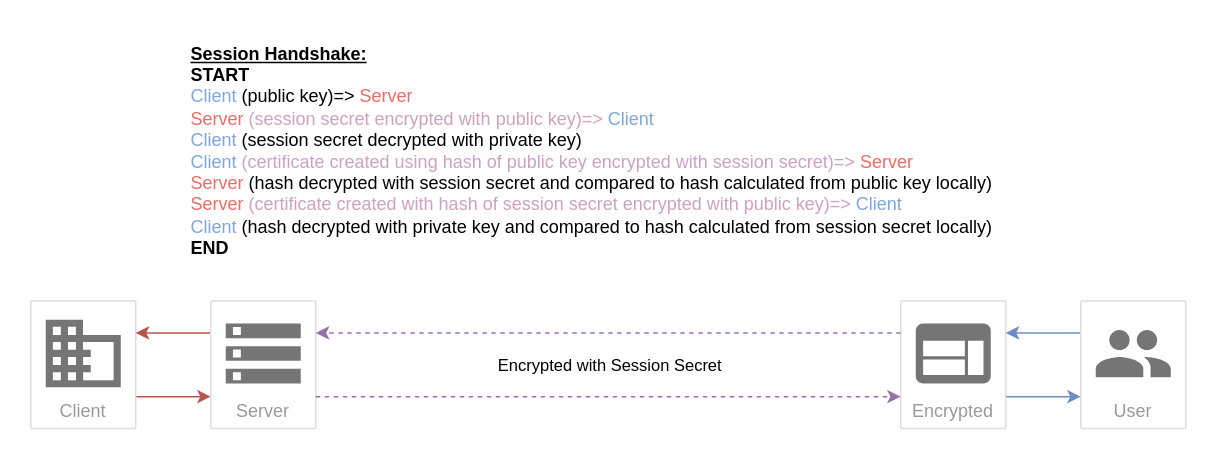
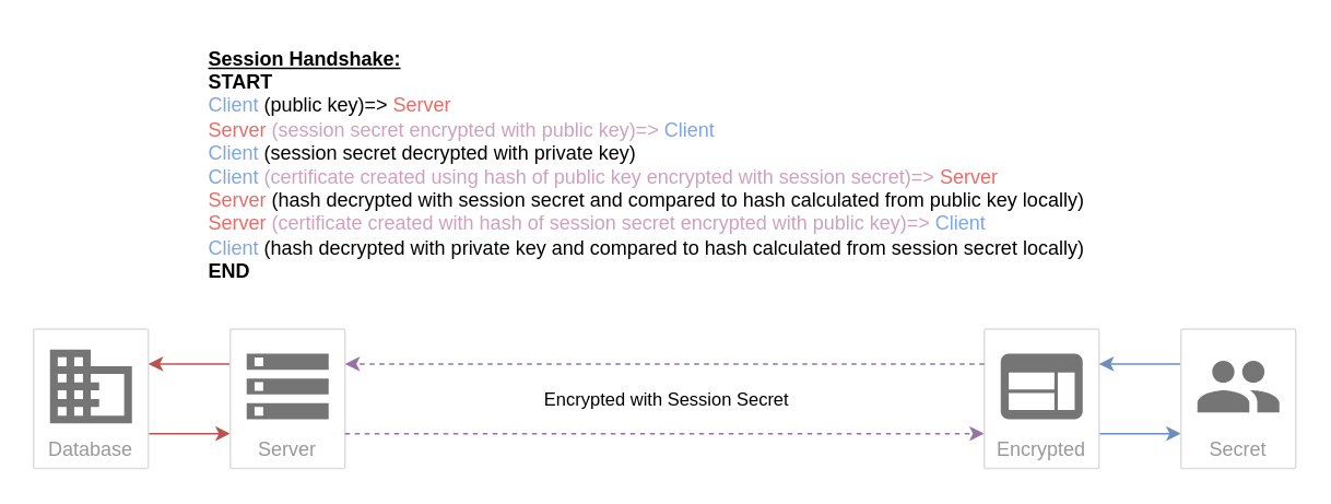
  <mxCell id="0" />
  <mxCell id="1" parent="0" />
  <mxCell id="2" value="" style="group" vertex="1" connectable="0" parent="1"><mxGeometry x="20" y="200" width="190" height="85" as="geometry" /></mxCell>
  <mxCell id="3" style="edgeStyle=orthogonalEdgeStyle;rounded=0;orthogonalLoop=1;jettySize=auto;html=1;exitX=1;exitY=0.75;exitDx=0;exitDy=0;entryX=0;entryY=0.75;entryDx=0;entryDy=0;fillColor=#f8cecc;strokeColor=#b85450;" edge="1" parent="2" source="4" target="7"><mxGeometry relative="1" as="geometry" /></mxCell>
- <mxCell id="4" value="Client" style="strokeColor=#dddddd;shadow=0;strokeWidth=1;rounded=1;absoluteArcSize=1;arcSize=2;labelPosition=center;verticalLabelPosition=middle;align=center;verticalAlign=bottom;spacingLeft=0;fontColor=#999999;fontSize=12;whiteSpace=wrap;spacingBottom=2;html=1;" vertex="1" parent="2"><mxGeometry width="70" height="85" as="geometry" /></mxCell>
+ <mxCell id="4" value="Database" style="strokeColor=#dddddd;shadow=0;strokeWidth=1;rounded=1;absoluteArcSize=1;arcSize=2;labelPosition=center;verticalLabelPosition=middle;align=center;verticalAlign=bottom;spacingLeft=0;fontColor=#999999;fontSize=12;whiteSpace=wrap;spacingBottom=2;html=1;" vertex="1" parent="2"><mxGeometry width="70" height="85" as="geometry" /></mxCell>
  <mxCell id="5" value="" style="sketch=0;dashed=0;connectable=0;html=1;fillColor=#757575;strokeColor=none;shape=mxgraph.gcp2.database;part=1;" vertex="1" parent="4"><mxGeometry x="0.5" width="50" height="45" relative="1" as="geometry"><mxPoint x="-25" y="12.5" as="offset" /></mxGeometry></mxCell>
  <mxCell id="6" style="edgeStyle=orthogonalEdgeStyle;rounded=0;orthogonalLoop=1;jettySize=auto;html=1;exitX=0;exitY=0.25;exitDx=0;exitDy=0;entryX=1;entryY=0.25;entryDx=0;entryDy=0;fillColor=#f8cecc;strokeColor=#b85450;" edge="1" parent="2" source="7" target="4"><mxGeometry relative="1" as="geometry" /></mxCell>
  <mxCell id="7" value="Server" style="strokeColor=#dddddd;shadow=0;strokeWidth=1;rounded=1;absoluteArcSize=1;arcSize=2;labelPosition=center;verticalLabelPosition=middle;align=center;verticalAlign=bottom;spacingLeft=0;fontColor=#999999;fontSize=12;whiteSpace=wrap;spacingBottom=2;html=1;" vertex="1" parent="2"><mxGeometry x="120" width="70" height="85" as="geometry" /></mxCell>
  <mxCell id="8" value="" style="sketch=0;dashed=0;connectable=0;html=1;fillColor=#757575;strokeColor=none;shape=mxgraph.gcp2.storage;part=1;" vertex="1" parent="7"><mxGeometry x="0.5" width="50" height="40" relative="1" as="geometry"><mxPoint x="-25" y="15" as="offset" /></mxGeometry></mxCell>
  <mxCell id="9" value="" style="group" vertex="1" connectable="0" parent="1"><mxGeometry x="600" y="200" width="190" height="85" as="geometry" /></mxCell>
  <mxCell id="10" style="edgeStyle=orthogonalEdgeStyle;rounded=0;orthogonalLoop=1;jettySize=auto;html=1;exitX=1;exitY=0.75;exitDx=0;exitDy=0;entryX=0;entryY=0.75;entryDx=0;entryDy=0;fillColor=#dae8fc;strokeColor=#6c8ebf;" edge="1" parent="9" source="11" target="14"><mxGeometry relative="1" as="geometry" /></mxCell>
  <mxCell id="11" value="Encrypted" style="strokeColor=#dddddd;shadow=0;strokeWidth=1;rounded=1;absoluteArcSize=1;arcSize=2;labelPosition=center;verticalLabelPosition=middle;align=center;verticalAlign=bottom;spacingLeft=0;fontColor=#999999;fontSize=12;whiteSpace=wrap;spacingBottom=2;html=1;" vertex="1" parent="9"><mxGeometry width="70" height="85" as="geometry" /></mxCell>
  <mxCell id="12" value="" style="sketch=0;dashed=0;connectable=0;html=1;fillColor=#757575;strokeColor=none;shape=mxgraph.gcp2.application;part=1;" vertex="1" parent="11"><mxGeometry x="0.5" width="50" height="40" relative="1" as="geometry"><mxPoint x="-25" y="15" as="offset" /></mxGeometry></mxCell>
  <mxCell id="13" style="edgeStyle=orthogonalEdgeStyle;rounded=0;orthogonalLoop=1;jettySize=auto;html=1;exitX=0;exitY=0.25;exitDx=0;exitDy=0;entryX=1;entryY=0.25;entryDx=0;entryDy=0;fillColor=#dae8fc;strokeColor=#6c8ebf;" edge="1" parent="9" source="14" target="11"><mxGeometry relative="1" as="geometry" /></mxCell>
- <mxCell id="14" value="User" style="strokeColor=#dddddd;shadow=0;strokeWidth=1;rounded=1;absoluteArcSize=1;arcSize=2;labelPosition=center;verticalLabelPosition=middle;align=center;verticalAlign=bottom;spacingLeft=0;fontColor=#999999;fontSize=12;whiteSpace=wrap;spacingBottom=2;html=1;" vertex="1" parent="9"><mxGeometry x="120" width="70" height="85" as="geometry" /></mxCell>
+ <mxCell id="14" value="Secret" style="strokeColor=#dddddd;shadow=0;strokeWidth=1;rounded=1;absoluteArcSize=1;arcSize=2;labelPosition=center;verticalLabelPosition=middle;align=center;verticalAlign=bottom;spacingLeft=0;fontColor=#999999;fontSize=12;whiteSpace=wrap;spacingBottom=2;html=1;" vertex="1" parent="9"><mxGeometry x="120" width="70" height="85" as="geometry" /></mxCell>
  <mxCell id="15" value="" style="sketch=0;dashed=0;connectable=0;html=1;fillColor=#757575;strokeColor=none;shape=mxgraph.gcp2.users;part=1;" vertex="1" parent="14"><mxGeometry x="0.5" width="50" height="31.5" relative="1" as="geometry"><mxPoint x="-25" y="19.25" as="offset" /></mxGeometry></mxCell>
  <mxCell id="16" style="edgeStyle=orthogonalEdgeStyle;rounded=0;orthogonalLoop=1;jettySize=auto;html=1;exitX=1;exitY=0.75;exitDx=0;exitDy=0;entryX=0;entryY=0.75;entryDx=0;entryDy=0;dashed=1;fillColor=#e1d5e7;strokeColor=#9673a6;" edge="1" parent="1" source="7" target="11"><mxGeometry relative="1" as="geometry" /></mxCell>
  <mxCell id="17" value="Encrypted with Session Secret" style="edgeLabel;html=1;align=center;verticalAlign=middle;resizable=0;points=[];" vertex="1" connectable="0" parent="16"><mxGeometry x="-0.082" relative="1" as="geometry"><mxPoint x="16" y="-21" as="offset" /></mxGeometry></mxCell>
  <mxCell id="18" style="edgeStyle=orthogonalEdgeStyle;rounded=0;orthogonalLoop=1;jettySize=auto;html=1;exitX=0;exitY=0.25;exitDx=0;exitDy=0;entryX=1;entryY=0.25;entryDx=0;entryDy=0;dashed=1;fillColor=#e1d5e7;strokeColor=#9673a6;" edge="1" parent="1" source="11" target="7"><mxGeometry relative="1" as="geometry" /></mxCell>
  <mxCell id="19" value="&lt;div align=&quot;left&quot;&gt;&lt;u&gt;&lt;b&gt;Session Handshake:&lt;/b&gt;&lt;/u&gt;&lt;/div&gt;&lt;div align=&quot;left&quot;&gt;&lt;b&gt;START&lt;/b&gt;&lt;br&gt;&lt;/div&gt;&lt;div align=&quot;left&quot;&gt;&lt;font color=&quot;#7ea6e0&quot;&gt;Client&lt;/font&gt; (public key)=&amp;gt; &lt;font color=&quot;#ea6b66&quot;&gt;Server&lt;/font&gt;&lt;/div&gt;&lt;div align=&quot;left&quot;&gt;&lt;font color=&quot;#ea6b66&quot;&gt;Server&lt;/font&gt; &lt;font color=&quot;#cda2be&quot;&gt;(session secret encrypted with public key)=&amp;gt;&lt;/font&gt; &lt;font color=&quot;#7ea6e0&quot;&gt;Client&lt;/font&gt;&lt;/div&gt;&lt;div align=&quot;left&quot;&gt;&lt;font color=&quot;#7ea6e0&quot;&gt;Client&lt;/font&gt; (session secret decrypted with private key)&lt;/div&gt;&lt;div align=&quot;left&quot;&gt;&lt;font color=&quot;#7ea6e0&quot;&gt;Client&lt;/font&gt; &lt;font color=&quot;#cda2be&quot;&gt;(certificate created using hash of public key encrypted with session secret)=&amp;gt;&lt;/font&gt; &lt;font color=&quot;#ea6b66&quot;&gt;Server&lt;/font&gt;&lt;/div&gt;&lt;div&gt;&lt;font color=&quot;#ea6b66&quot;&gt;Server&lt;/font&gt; (hash decrypted with session secret and compared to hash calculated from public key locally)&lt;/div&gt;&lt;div&gt;&lt;font color=&quot;#ea6b66&quot;&gt;Server&lt;/font&gt; &lt;font color=&quot;#cda2be&quot;&gt;(certificate created with hash of session secret encrypted with public key)=&amp;gt;&lt;/font&gt; &lt;font color=&quot;#7ea6e0&quot;&gt;Client&lt;/font&gt;&lt;/div&gt;&lt;div&gt;&lt;font color=&quot;#7ea6e0&quot;&gt;Client&lt;/font&gt; (hash decrypted with private key and compared to hash calculated from session secret locally)&lt;br&gt;&lt;/div&gt;&lt;div&gt;&lt;b&gt;END&lt;/b&gt;&lt;br&gt;&lt;/div&gt;" style="text;html=1;align=left;verticalAlign=middle;resizable=0;points=[];autosize=1;strokeColor=none;fillColor=none;" vertex="1" parent="1"><mxGeometry x="125" y="20" width="560" height="160" as="geometry" /></mxCell>
